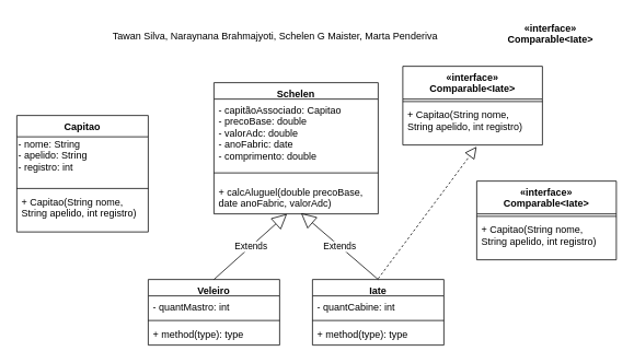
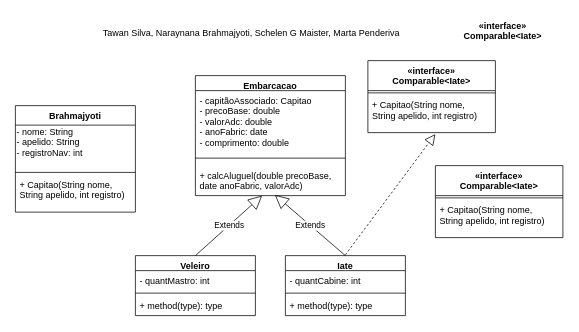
  <mxCell id="0" />
  <mxCell id="1" parent="0" />
- <mxCell id="2" value="Capitao" style="swimlane;fontStyle=1;align=center;verticalAlign=top;childLayout=stackLayout;horizontal=1;startSize=26;horizontalStack=0;resizeParent=1;resizeParentMax=0;resizeLast=0;collapsible=1;marginBottom=0;" vertex="1" parent="1"><mxGeometry x="20" y="140" width="160" height="142" as="geometry" /></mxCell>
- <mxCell id="3" value="- nome: String&lt;br style=&quot;padding: 0px; margin: 0px;&quot;&gt;- apelido: String&lt;br style=&quot;padding: 0px; margin: 0px;&quot;&gt;- registro: int&lt;div style=&quot;padding: 0px; margin: 0px;&quot;&gt;&lt;br style=&quot;padding: 0px; margin: 0px;&quot;&gt;&lt;/div&gt;" style="text;html=1;align=left;verticalAlign=middle;resizable=0;points=[];autosize=1;strokeColor=none;fillColor=none;" vertex="1" parent="2"><mxGeometry y="26" width="160" height="60" as="geometry" /></mxCell>
+ <mxCell id="2" value="Brahmajyoti" style="swimlane;fontStyle=1;align=center;verticalAlign=top;childLayout=stackLayout;horizontal=1;startSize=26;horizontalStack=0;resizeParent=1;resizeParentMax=0;resizeLast=0;collapsible=1;marginBottom=0;" vertex="1" parent="1"><mxGeometry x="20" y="140" width="160" height="142" as="geometry" /></mxCell>
+ <mxCell id="3" value="- nome: String&lt;br style=&quot;padding: 0px; margin: 0px;&quot;&gt;- apelido: String&lt;br style=&quot;padding: 0px; margin: 0px;&quot;&gt;- registroNav: int&lt;div style=&quot;padding: 0px; margin: 0px;&quot;&gt;&lt;br style=&quot;padding: 0px; margin: 0px;&quot;&gt;&lt;/div&gt;" style="text;html=1;align=left;verticalAlign=middle;resizable=0;points=[];autosize=1;strokeColor=none;fillColor=none;" vertex="1" parent="2"><mxGeometry y="26" width="160" height="60" as="geometry" /></mxCell>
  <mxCell id="4" value="" style="line;strokeWidth=1;fillColor=none;align=left;verticalAlign=middle;spacingTop=-1;spacingLeft=3;spacingRight=3;rotatable=0;labelPosition=right;points=[];portConstraint=eastwest;" vertex="1" parent="2"><mxGeometry y="86" width="160" height="6" as="geometry" /></mxCell>
  <mxCell id="5" value="+ Capitao(String nome, &#10;String apelido, int registro)&#10;&#10;" style="text;strokeColor=none;fillColor=none;align=left;verticalAlign=top;spacingLeft=4;spacingRight=4;overflow=hidden;rotatable=0;points=[[0,0.5],[1,0.5]];portConstraint=eastwest;" vertex="1" parent="2"><mxGeometry y="92" width="160" height="50" as="geometry" /></mxCell>
- <mxCell id="6" value="Schelen" style="swimlane;fontStyle=1;align=center;verticalAlign=top;childLayout=stackLayout;horizontal=1;startSize=20;horizontalStack=0;resizeParent=1;resizeParentMax=0;resizeLast=0;collapsible=1;marginBottom=0;" vertex="1" parent="1"><mxGeometry x="260" y="100" width="200" height="160" as="geometry" /></mxCell>
+ <mxCell id="6" value="Embarcacao" style="swimlane;fontStyle=1;align=center;verticalAlign=top;childLayout=stackLayout;horizontal=1;startSize=20;horizontalStack=0;resizeParent=1;resizeParentMax=0;resizeLast=0;collapsible=1;marginBottom=0;" vertex="1" parent="1"><mxGeometry x="260" y="100" width="200" height="160" as="geometry" /></mxCell>
  <mxCell id="7" value="- capitãoAssociado: Capitao&#10;- precoBase: double &#10;- valorAdc: double&#10;- anoFabric: date&#10;- comprimento: double" style="text;strokeColor=none;fillColor=none;align=left;verticalAlign=top;spacingLeft=4;spacingRight=4;overflow=hidden;rotatable=0;points=[[0,0.5],[1,0.5]];portConstraint=eastwest;" vertex="1" parent="6"><mxGeometry y="20" width="200" height="80" as="geometry" /></mxCell>
  <mxCell id="8" value="" style="line;strokeWidth=1;fillColor=none;align=left;verticalAlign=middle;spacingTop=-1;spacingLeft=3;spacingRight=3;rotatable=0;labelPosition=right;points=[];portConstraint=eastwest;" vertex="1" parent="6"><mxGeometry y="100" width="200" height="20" as="geometry" /></mxCell>
  <mxCell id="9" value="+ calcAluguel(double precoBase,&#10;date anoFabric, valorAdc)" style="text;strokeColor=none;fillColor=none;align=left;verticalAlign=top;spacingLeft=4;spacingRight=4;overflow=hidden;rotatable=0;points=[[0,0.5],[1,0.5]];portConstraint=eastwest;" vertex="1" parent="6"><mxGeometry y="120" width="200" height="40" as="geometry" /></mxCell>
  <mxCell id="10" value="Tawan Silva, Naraynana Brahmajyoti, Schelen G Maister, Marta Penderiva" style="text;whiteSpace=wrap;html=1;" vertex="1" parent="1"><mxGeometry x="135" y="30" width="420" height="30" as="geometry" /></mxCell>
  <mxCell id="11" value="Veleiro" style="swimlane;fontStyle=1;align=center;verticalAlign=top;childLayout=stackLayout;horizontal=1;startSize=20;horizontalStack=0;resizeParent=1;resizeParentMax=0;resizeLast=0;collapsible=1;marginBottom=0;" vertex="1" parent="1"><mxGeometry x="180" y="340" width="160" height="80" as="geometry" /></mxCell>
  <mxCell id="12" value="- quantMastro: int" style="text;strokeColor=none;fillColor=none;align=left;verticalAlign=top;spacingLeft=4;spacingRight=4;overflow=hidden;rotatable=0;points=[[0,0.5],[1,0.5]];portConstraint=eastwest;" vertex="1" parent="11"><mxGeometry y="20" width="160" height="26" as="geometry" /></mxCell>
  <mxCell id="13" value="" style="line;strokeWidth=1;fillColor=none;align=left;verticalAlign=middle;spacingTop=-1;spacingLeft=3;spacingRight=3;rotatable=0;labelPosition=right;points=[];portConstraint=eastwest;" vertex="1" parent="11"><mxGeometry y="46" width="160" height="8" as="geometry" /></mxCell>
  <mxCell id="14" value="+ method(type): type" style="text;strokeColor=none;fillColor=none;align=left;verticalAlign=top;spacingLeft=4;spacingRight=4;overflow=hidden;rotatable=0;points=[[0,0.5],[1,0.5]];portConstraint=eastwest;" vertex="1" parent="11"><mxGeometry y="54" width="160" height="26" as="geometry" /></mxCell>
  <mxCell id="15" value="Iate" style="swimlane;fontStyle=1;align=center;verticalAlign=top;childLayout=stackLayout;horizontal=1;startSize=20;horizontalStack=0;resizeParent=1;resizeParentMax=0;resizeLast=0;collapsible=1;marginBottom=0;" vertex="1" parent="1"><mxGeometry x="380" y="340" width="160" height="80" as="geometry" /></mxCell>
  <mxCell id="16" value="- quantCabine: int" style="text;strokeColor=none;fillColor=none;align=left;verticalAlign=top;spacingLeft=4;spacingRight=4;overflow=hidden;rotatable=0;points=[[0,0.5],[1,0.5]];portConstraint=eastwest;" vertex="1" parent="15"><mxGeometry y="20" width="160" height="26" as="geometry" /></mxCell>
  <mxCell id="17" value="" style="line;strokeWidth=1;fillColor=none;align=left;verticalAlign=middle;spacingTop=-1;spacingLeft=3;spacingRight=3;rotatable=0;labelPosition=right;points=[];portConstraint=eastwest;" vertex="1" parent="15"><mxGeometry y="46" width="160" height="8" as="geometry" /></mxCell>
  <mxCell id="18" value="+ method(type): type" style="text;strokeColor=none;fillColor=none;align=left;verticalAlign=top;spacingLeft=4;spacingRight=4;overflow=hidden;rotatable=0;points=[[0,0.5],[1,0.5]];portConstraint=eastwest;" vertex="1" parent="15"><mxGeometry y="54" width="160" height="26" as="geometry" /></mxCell>
  <mxCell id="19" value="Extends" style="endArrow=block;endSize=16;endFill=0;html=1;rounded=0;exitX=0.5;exitY=0;exitDx=0;exitDy=0;entryX=0.445;entryY=1;entryDx=0;entryDy=0;entryPerimeter=0;" edge="1" parent="1" source="11" target="9"><mxGeometry width="160" relative="1" as="geometry"><mxPoint x="260" y="330" as="sourcePoint" /><mxPoint x="360" y="280" as="targetPoint" /></mxGeometry></mxCell>
  <mxCell id="20" value="Extends" style="endArrow=block;endSize=16;endFill=0;html=1;rounded=0;exitX=0.5;exitY=0;exitDx=0;exitDy=0;entryX=0.53;entryY=0.975;entryDx=0;entryDy=0;entryPerimeter=0;" edge="1" parent="1" source="15" target="9"><mxGeometry width="160" relative="1" as="geometry"><mxPoint x="200" y="380" as="sourcePoint" /><mxPoint x="360" y="270" as="targetPoint" /></mxGeometry></mxCell>
  <mxCell id="21" value="«interface»&#10;Comparable&lt;Iate&gt;" style="text;align=center;fontStyle=1;verticalAlign=middle;spacingLeft=3;spacingRight=3;strokeColor=none;rotatable=0;points=[[0,0.5],[1,0.5]];portConstraint=eastwest;" vertex="1" parent="1"><mxGeometry x="590" width="160" height="40" as="geometry" y="20" /></mxCell>
  <mxCell id="22" value="" style="endArrow=block;dashed=1;endFill=0;endSize=12;html=1;rounded=0;entryX=0.529;entryY=1.04;entryDx=0;entryDy=0;entryPerimeter=0;" edge="1" parent="1" target="25"><mxGeometry width="160" relative="1" as="geometry"><mxPoint x="460" y="339" as="sourcePoint" /><mxPoint x="590" y="180" as="targetPoint" /></mxGeometry></mxCell>
  <mxCell id="23" value="«interface»&#10;Comparable&lt;Iate&gt;" style="swimlane;fontStyle=1;align=center;verticalAlign=top;childLayout=stackLayout;horizontal=1;startSize=40;horizontalStack=0;resizeParent=1;resizeParentMax=0;resizeLast=0;collapsible=1;marginBottom=0;" vertex="1" parent="1"><mxGeometry x="490" y="80" width="170" height="96" as="geometry"><mxRectangle x="560" y="80" width="140" height="30" as="alternateBounds" /></mxGeometry></mxCell>
  <mxCell id="24" value="" style="line;strokeWidth=1;fillColor=none;align=left;verticalAlign=middle;spacingTop=-1;spacingLeft=3;spacingRight=3;rotatable=0;labelPosition=right;points=[];portConstraint=eastwest;" vertex="1" parent="23"><mxGeometry y="40" width="170" height="6" as="geometry" /></mxCell>
  <mxCell id="25" value="+ Capitao(String nome, &#10;String apelido, int registro)&#10;&#10;" style="text;strokeColor=none;fillColor=none;align=left;verticalAlign=top;spacingLeft=4;spacingRight=4;overflow=hidden;rotatable=0;points=[[0,0.5],[1,0.5]];portConstraint=eastwest;" vertex="1" parent="23"><mxGeometry y="46" width="170" height="50" as="geometry" /></mxCell>
  <mxCell id="26" value="«interface»&#10;Comparable&lt;Iate&gt;" style="swimlane;fontStyle=1;align=center;verticalAlign=top;childLayout=stackLayout;horizontal=1;startSize=40;horizontalStack=0;resizeParent=1;resizeParentMax=0;resizeLast=0;collapsible=1;marginBottom=0;" vertex="1" parent="1"><mxGeometry x="580" y="220" width="170" height="96" as="geometry"><mxRectangle x="560" y="80" width="140" height="30" as="alternateBounds" /></mxGeometry></mxCell>
  <mxCell id="27" value="" style="line;strokeWidth=1;fillColor=none;align=left;verticalAlign=middle;spacingTop=-1;spacingLeft=3;spacingRight=3;rotatable=0;labelPosition=right;points=[];portConstraint=eastwest;" vertex="1" parent="26"><mxGeometry y="40" width="170" height="6" as="geometry" /></mxCell>
  <mxCell id="28" value="+ Capitao(String nome, &#10;String apelido, int registro)&#10;&#10;" style="text;strokeColor=none;fillColor=none;align=left;verticalAlign=top;spacingLeft=4;spacingRight=4;overflow=hidden;rotatable=0;points=[[0,0.5],[1,0.5]];portConstraint=eastwest;" vertex="1" parent="26"><mxGeometry y="46" width="170" height="50" as="geometry" /></mxCell>
